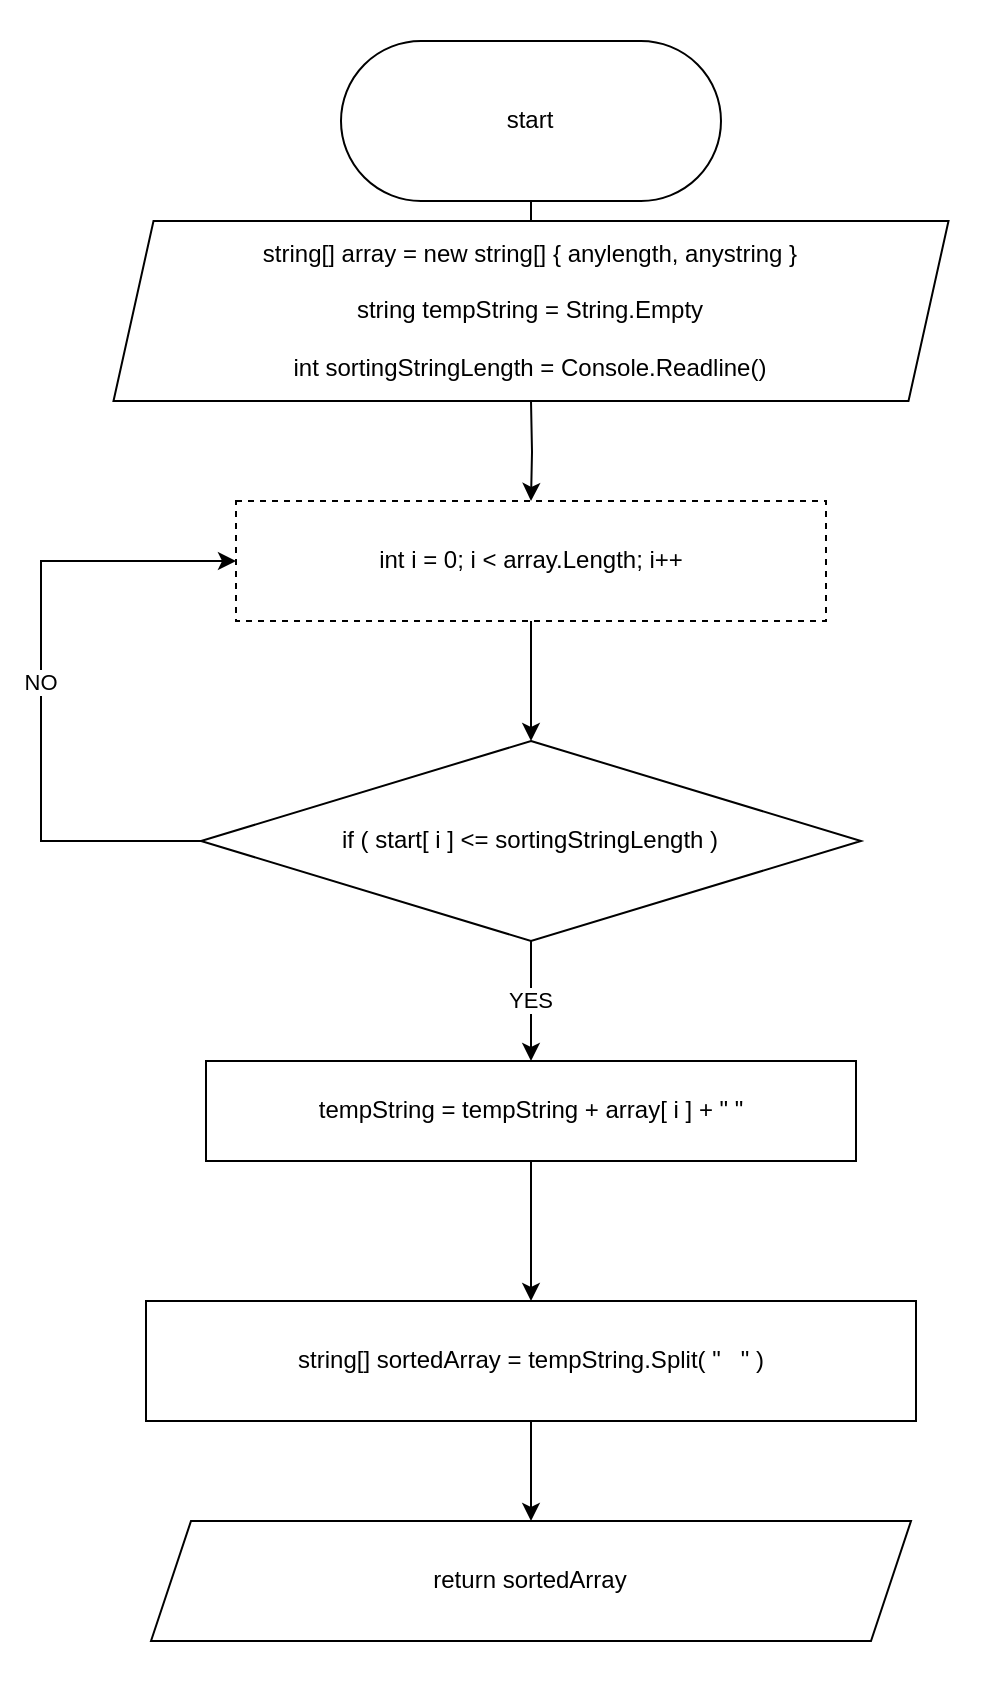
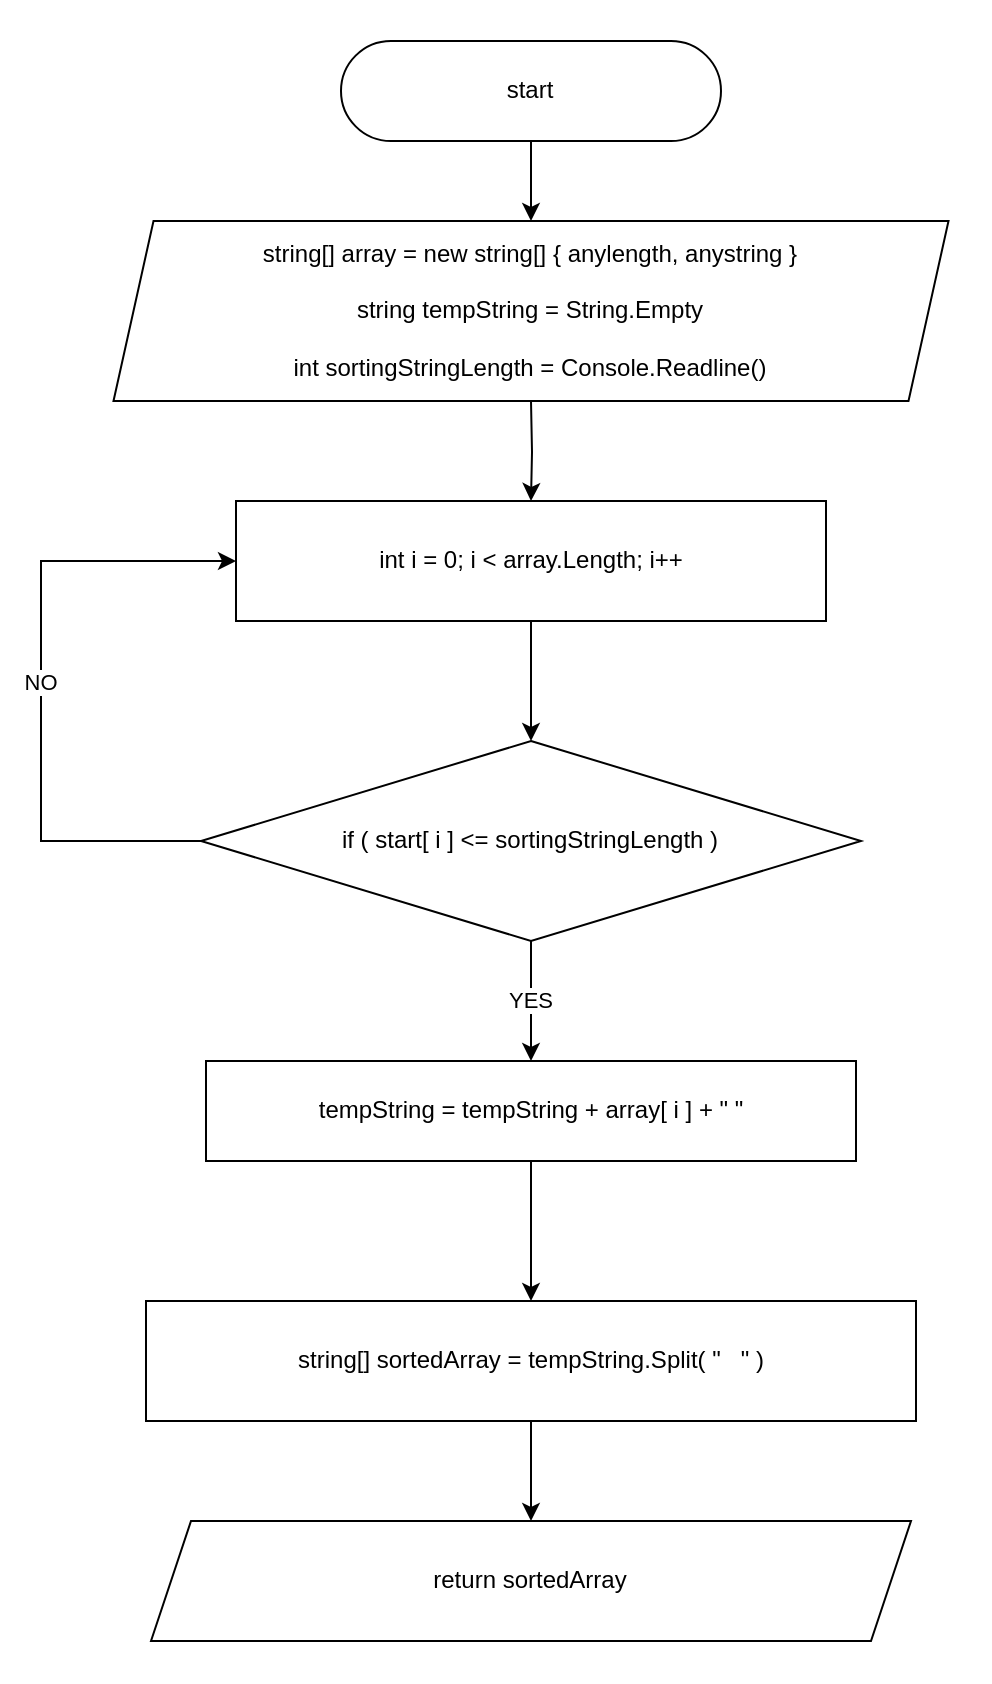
  <mxCell id="0" />
  <mxCell id="1" parent="0" />
  <mxCell id="2" style="edgeStyle=orthogonalEdgeStyle;rounded=0;orthogonalLoop=1;jettySize=auto;html=1;entryX=0.5;entryY=0;entryDx=0;entryDy=0;fontColor=#000000;" parent="1" source="3" edge="1"><mxGeometry relative="1" as="geometry"><mxPoint x="265" y="110" as="targetPoint" /></mxGeometry></mxCell>
- <mxCell id="3" value="start" style="rounded=1;whiteSpace=wrap;html=1;arcSize=50;" parent="1" vertex="1"><mxGeometry x="170" y="20" width="190" height="80" as="geometry" /></mxCell>
+ <mxCell id="3" value="start" style="rounded=1;whiteSpace=wrap;html=1;arcSize=50;" parent="1" vertex="1"><mxGeometry x="170" y="20" width="190" height="50" as="geometry" /></mxCell>
  <mxCell id="4" style="edgeStyle=orthogonalEdgeStyle;rounded=0;orthogonalLoop=1;jettySize=auto;html=1;entryX=0.5;entryY=0;entryDx=0;entryDy=0;fontColor=#000000;" parent="1" target="6" edge="1"><mxGeometry relative="1" as="geometry"><mxPoint x="265" y="200" as="sourcePoint" /></mxGeometry></mxCell>
  <mxCell id="5" style="edgeStyle=orthogonalEdgeStyle;rounded=0;orthogonalLoop=1;jettySize=auto;html=1;entryX=0.5;entryY=0;entryDx=0;entryDy=0;fontColor=#000000;" parent="1" source="6" target="9" edge="1"><mxGeometry relative="1" as="geometry" /></mxCell>
- <mxCell id="6" value="int i = 0; i &amp;lt; array.Length; i++" style="rounded=0;whiteSpace=wrap;html=1;fontColor=#000000;dashed=1;" parent="1" vertex="1"><mxGeometry x="117.5" y="250" width="295" height="60" as="geometry" /></mxCell>
+ <mxCell id="6" value="int i = 0; i &amp;lt; array.Length; i++" style="rounded=0;whiteSpace=wrap;html=1;fontColor=#000000;" parent="1" vertex="1"><mxGeometry x="117.5" y="250" width="295" height="60" as="geometry" /></mxCell>
  <mxCell id="7" value="YES" style="edgeStyle=orthogonalEdgeStyle;rounded=0;orthogonalLoop=1;jettySize=auto;html=1;entryX=0.5;entryY=0;entryDx=0;entryDy=0;fontColor=#000000;" parent="1" source="9" target="11" edge="1"><mxGeometry relative="1" as="geometry" /></mxCell>
  <mxCell id="8" value="NO" style="edgeStyle=orthogonalEdgeStyle;rounded=0;orthogonalLoop=1;jettySize=auto;html=1;fontColor=#000000;entryX=0;entryY=0.5;entryDx=0;entryDy=0;" parent="1" source="9" target="6" edge="1"><mxGeometry relative="1" as="geometry"><mxPoint x="-50" y="280" as="targetPoint" /><Array as="points"><mxPoint x="20" y="420" /><mxPoint x="20" y="280" /></Array></mxGeometry></mxCell>
  <mxCell id="9" value="if ( start[ i ] &amp;lt;= sortingStringLength )" style="rhombus;whiteSpace=wrap;html=1;fontColor=#000000;" parent="1" vertex="1"><mxGeometry x="100" y="370" width="330" height="100" as="geometry" /></mxCell>
  <mxCell id="10" style="edgeStyle=orthogonalEdgeStyle;rounded=0;orthogonalLoop=1;jettySize=auto;html=1;fontColor=#000000;" parent="1" source="11" target="13" edge="1"><mxGeometry relative="1" as="geometry" /></mxCell>
  <mxCell id="11" value="tempString = tempString + array[ i ] + &quot; &quot;" style="rounded=0;whiteSpace=wrap;html=1;fontColor=#000000;" parent="1" vertex="1"><mxGeometry x="102.5" y="530" width="325" height="50" as="geometry" /></mxCell>
  <mxCell id="12" style="edgeStyle=orthogonalEdgeStyle;rounded=0;orthogonalLoop=1;jettySize=auto;html=1;entryX=0.5;entryY=0;entryDx=0;entryDy=0;fontColor=#000000;" parent="1" source="13" target="15" edge="1"><mxGeometry relative="1" as="geometry" /></mxCell>
  <mxCell id="13" value="string[] sortedArray = tempString.Split( &quot;&amp;nbsp; &amp;nbsp;&quot; )" style="rounded=0;whiteSpace=wrap;html=1;fontColor=#000000;" parent="1" vertex="1"><mxGeometry x="72.5" y="650" width="385" height="60" as="geometry" /></mxCell>
  <mxCell id="14" value="string[] array = new string[] { anylength, anystring }&lt;br style=&quot;border-color: var(--border-color);&quot;&gt;&lt;br style=&quot;border-color: var(--border-color);&quot;&gt;string tempString = String.Empty&lt;br style=&quot;border-color: var(--border-color);&quot;&gt;&lt;br style=&quot;border-color: var(--border-color);&quot;&gt;int sortingStringLength = Console.Readline()" style="shape=parallelogram;perimeter=parallelogramPerimeter;whiteSpace=wrap;html=1;fixedSize=1;fontColor=#000000;" parent="1" vertex="1"><mxGeometry x="56.25" y="110" width="417.5" height="90" as="geometry" /></mxCell>
  <mxCell id="15" value="return sortedArray" style="shape=parallelogram;perimeter=parallelogramPerimeter;whiteSpace=wrap;html=1;fixedSize=1;fontColor=#000000;" parent="1" vertex="1"><mxGeometry x="75" y="760" width="380" height="60" as="geometry" /></mxCell>
